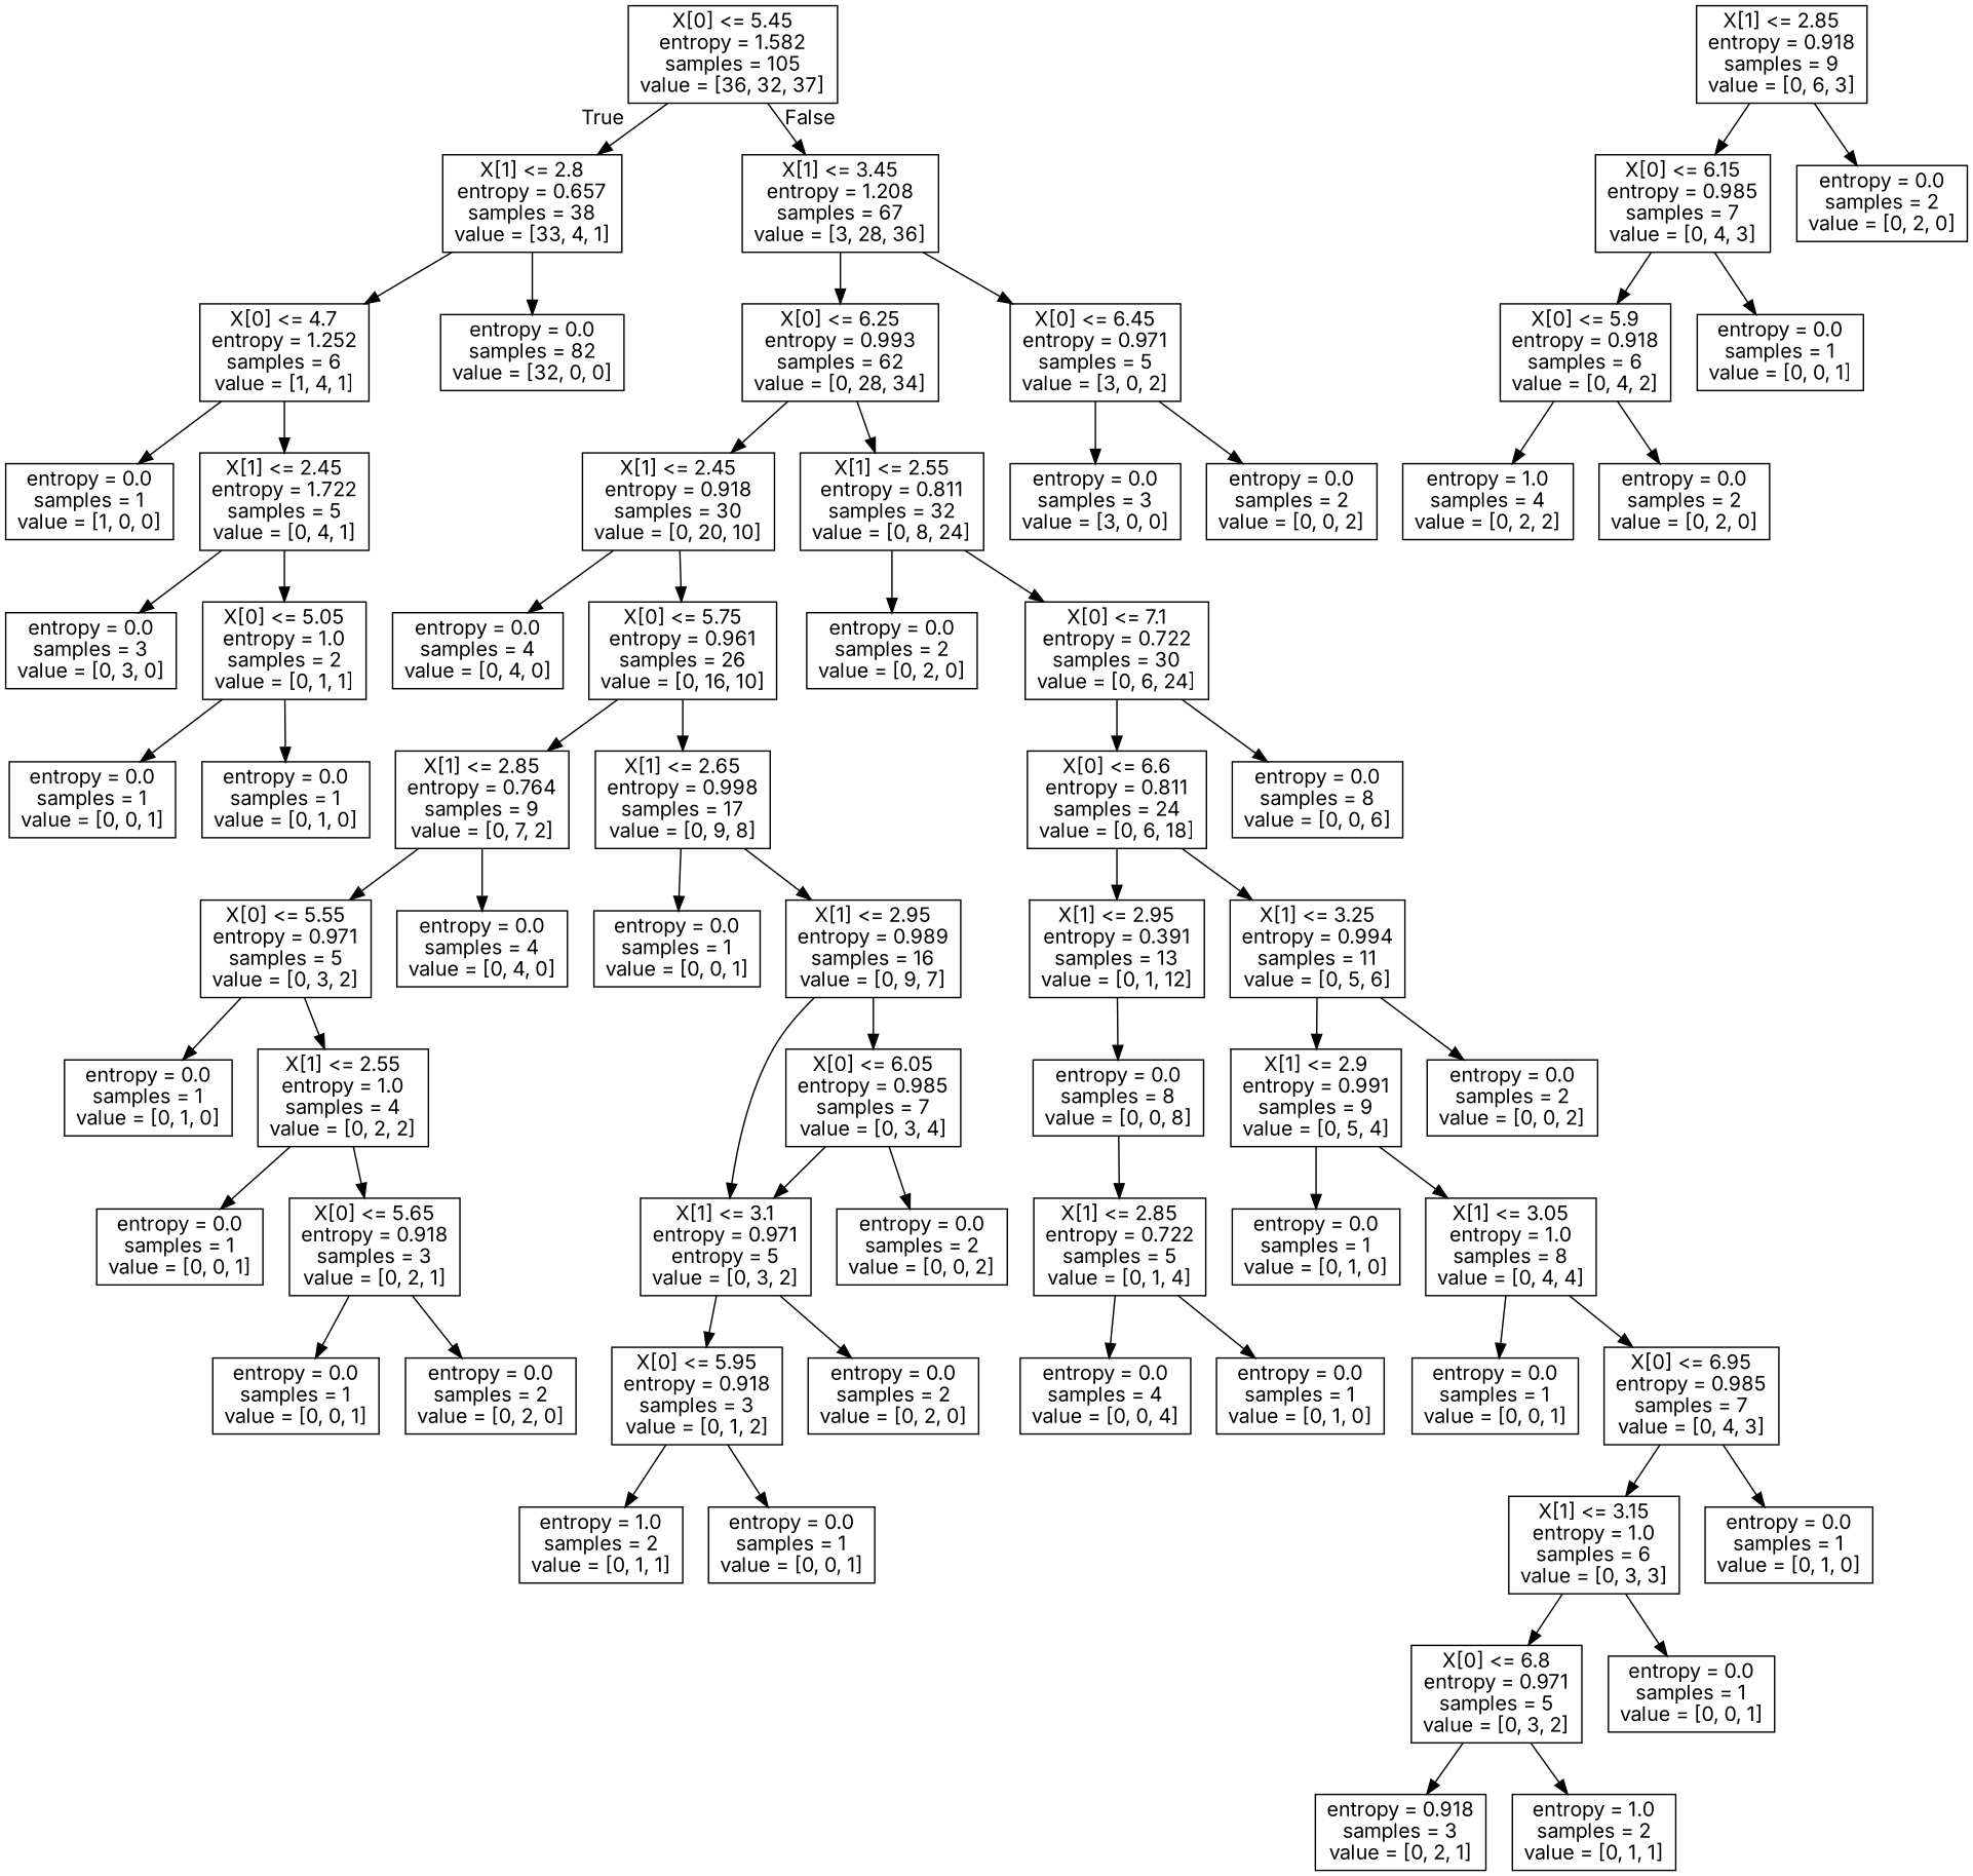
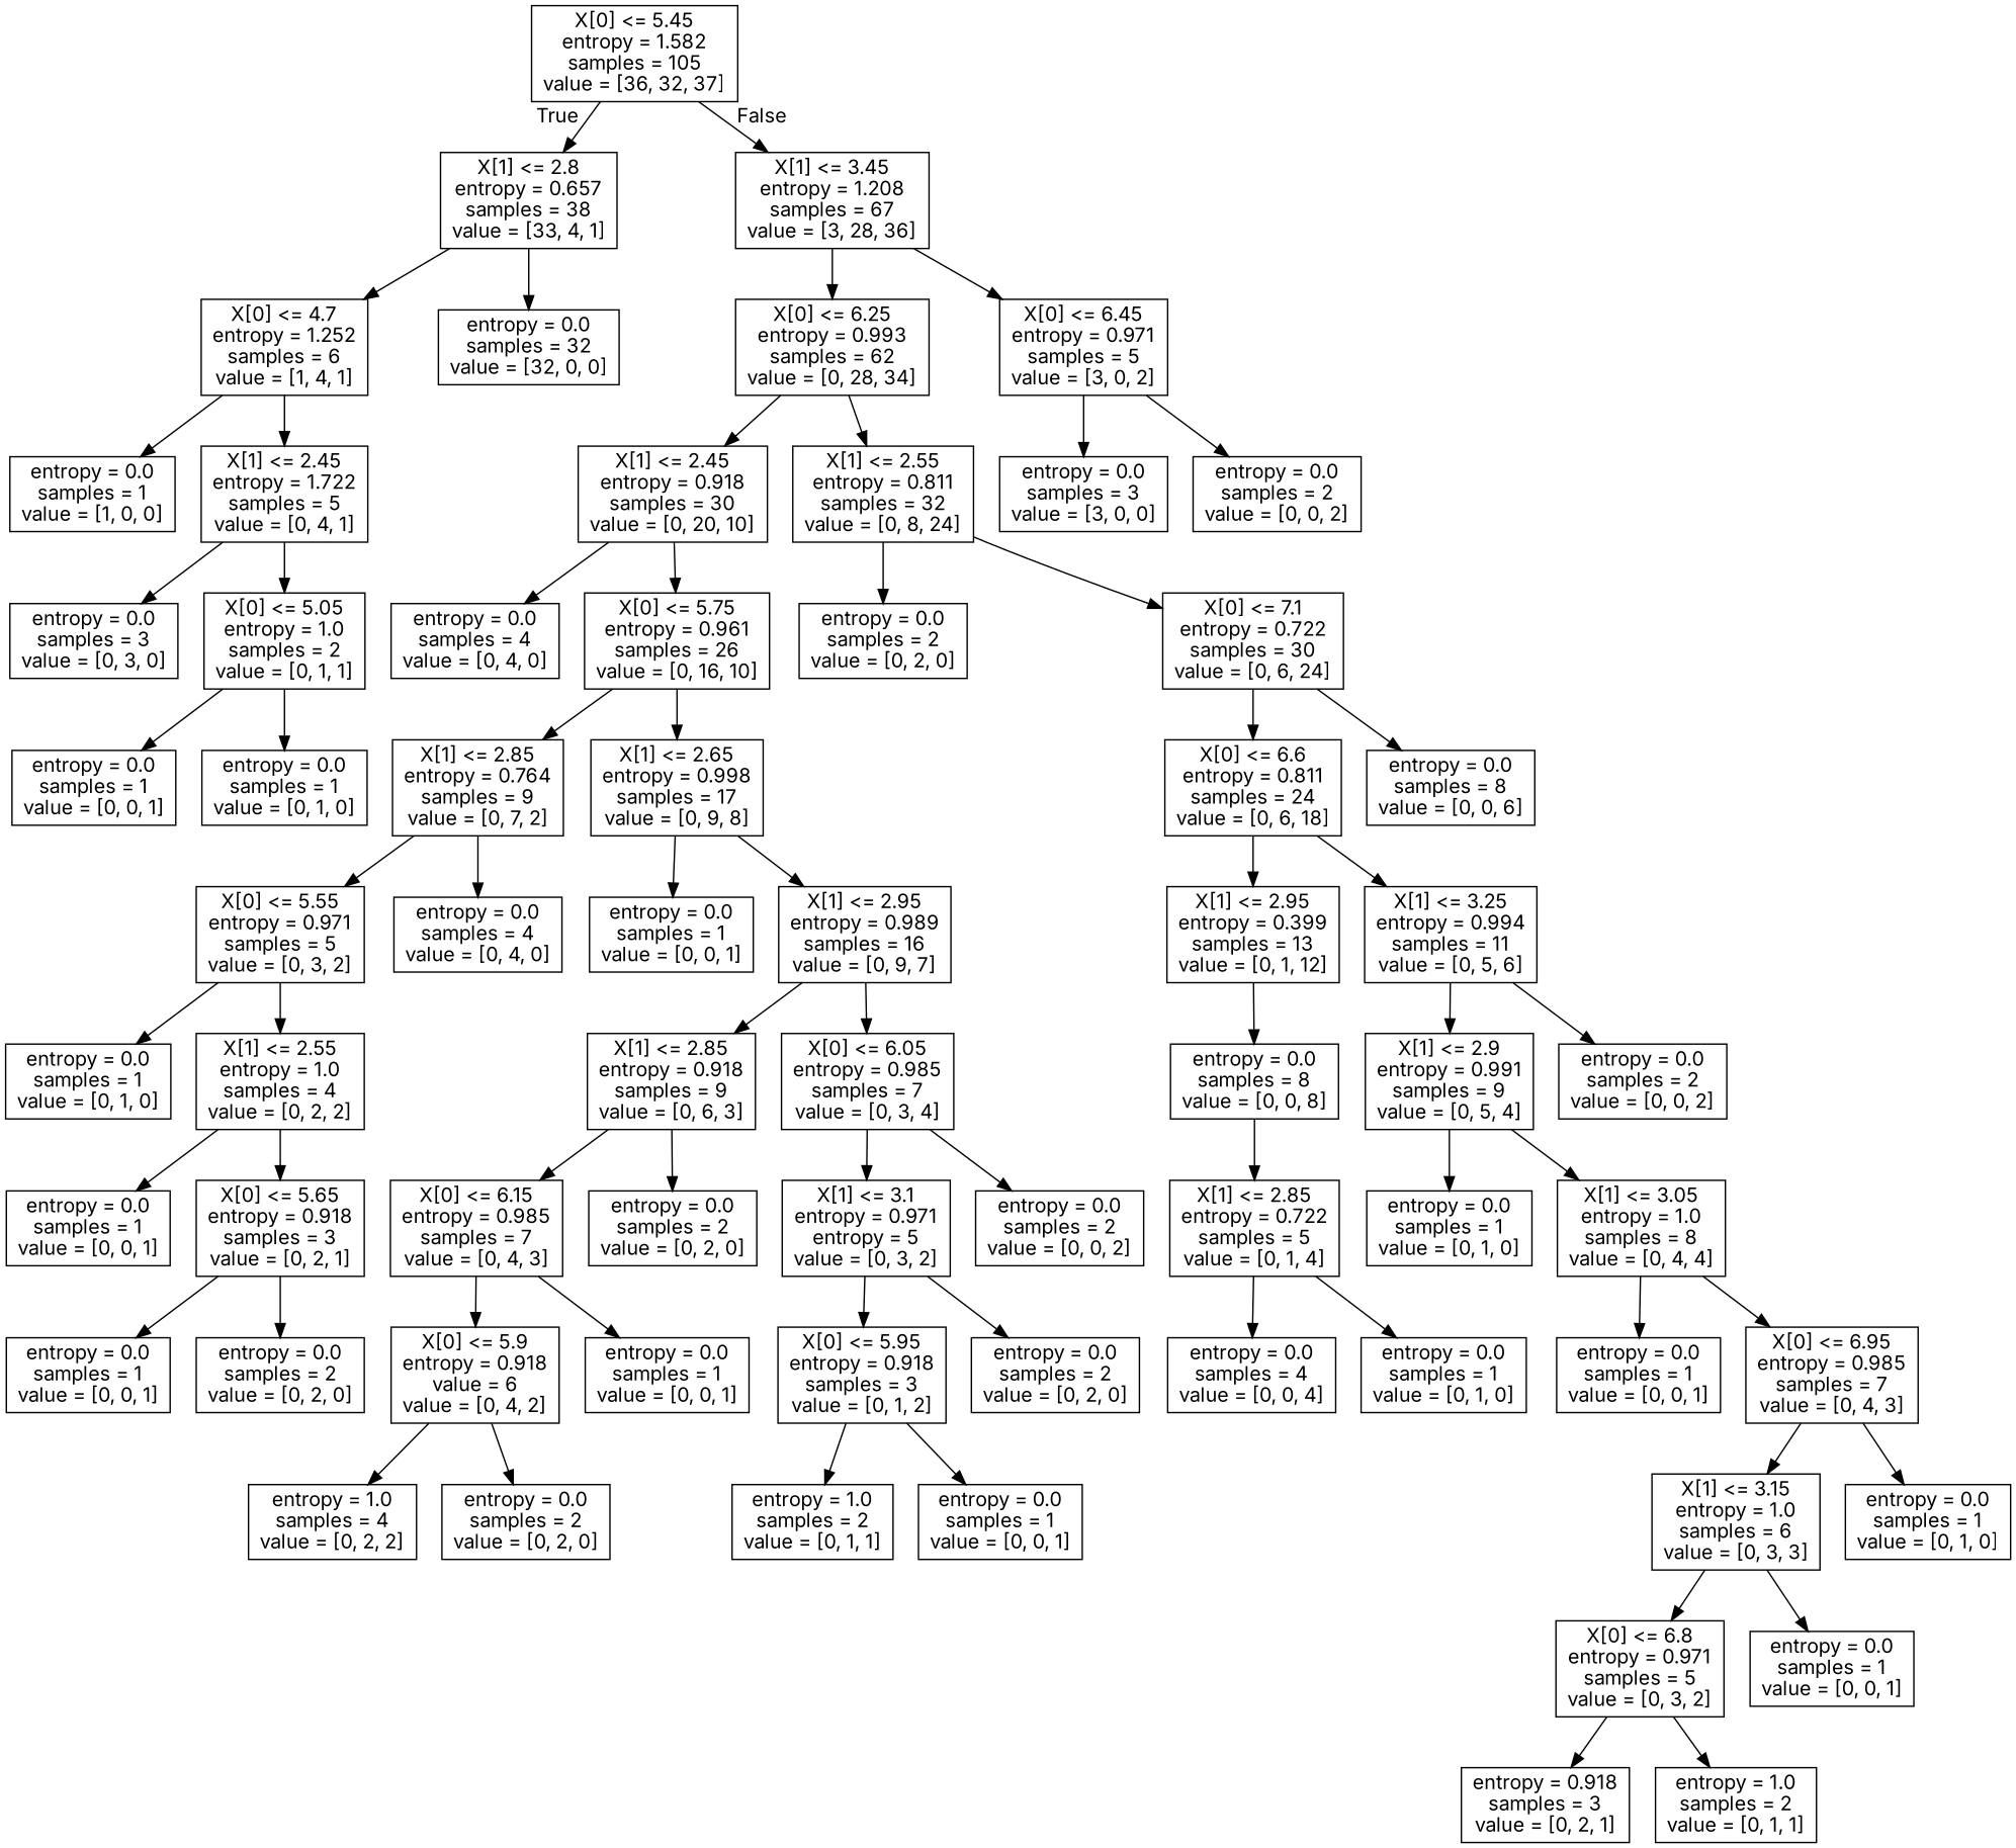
  digraph {
    fontname=Inter
    node [fontname=Inter shape=box]
    edge [fontname=Inter]
    n1 [label="X[0] <= 5.45\nentropy = 1.582\nsamples = 105\nvalue = [36, 32, 37]"]
    n2 [label="X[1] <= 2.8\nentropy = 0.657\nsamples = 38\nvalue = [33, 4, 1]"]
    n3 [label="X[1] <= 3.45\nentropy = 1.208\nsamples = 67\nvalue = [3, 28, 36]"]
    n4 [label="X[0] <= 4.7\nentropy = 1.252\nsamples = 6\nvalue = [1, 4, 1]"]
-   n5 [label="entropy = 0.0\nsamples = 82\nvalue = [32, 0, 0]"]
+   n5 [label="entropy = 0.0\nsamples = 32\nvalue = [32, 0, 0]"]
    n6 [label="X[0] <= 6.25\nentropy = 0.993\nsamples = 62\nvalue = [0, 28, 34]"]
    n7 [label="X[0] <= 6.45\nentropy = 0.971\nsamples = 5\nvalue = [3, 0, 2]"]
    n8 [label="entropy = 0.0\nsamples = 1\nvalue = [1, 0, 0]"]
    n9 [label="X[1] <= 2.45\nentropy = 1.722\nsamples = 5\nvalue = [0, 4, 1]"]
    n10 [label="entropy = 0.0\nsamples = 3\nvalue = [0, 3, 0]"]
    n11 [label="X[0] <= 5.05\nentropy = 1.0\nsamples = 2\nvalue = [0, 1, 1]"]
    n12 [label="entropy = 0.0\nsamples = 1\nvalue = [0, 0, 1]"]
    n13 [label="entropy = 0.0\nsamples = 1\nvalue = [0, 1, 0]"]
    n14 [label="X[1] <= 2.45\nentropy = 0.918\nsamples = 30\nvalue = [0, 20, 10]"]
    n15 [label="X[1] <= 2.55\nentropy = 0.811\nsamples = 32\nvalue = [0, 8, 24]"]
    n16 [label="entropy = 0.0\nsamples = 3\nvalue = [3, 0, 0]"]
    n17 [label="entropy = 0.0\nsamples = 2\nvalue = [0, 0, 2]"]
    n18 [label="entropy = 0.0\nsamples = 4\nvalue = [0, 4, 0]"]
    n19 [label="X[0] <= 5.75\nentropy = 0.961\nsamples = 26\nvalue = [0, 16, 10]"]
    n20 [label="entropy = 0.0\nsamples = 2\nvalue = [0, 2, 0]"]
    n21 [label="X[0] <= 7.1\nentropy = 0.722\nsamples = 30\nvalue = [0, 6, 24]"]
    n22 [label="X[1] <= 2.85\nentropy = 0.764\nsamples = 9\nvalue = [0, 7, 2]"]
    n23 [label="X[1] <= 2.65\nentropy = 0.998\nsamples = 17\nvalue = [0, 9, 8]"]
    n24 [label="X[0] <= 5.55\nentropy = 0.971\nsamples = 5\nvalue = [0, 3, 2]"]
    n25 [label="entropy = 0.0\nsamples = 4\nvalue = [0, 4, 0]"]
    n26 [label="entropy = 0.0\nsamples = 1\nvalue = [0, 0, 1]"]
    n27 [label="X[1] <= 2.95\nentropy = 0.989\nsamples = 16\nvalue = [0, 9, 7]"]
    n28 [label="entropy = 0.0\nsamples = 1\nvalue = [0, 1, 0]"]
    n29 [label="X[1] <= 2.55\nentropy = 1.0\nsamples = 4\nvalue = [0, 2, 2]"]
    n30 [label="entropy = 0.0\nsamples = 1\nvalue = [0, 0, 1]"]
    n31 [label="X[0] <= 5.65\nentropy = 0.918\nsamples = 3\nvalue = [0, 2, 1]"]
    n32 [label="entropy = 0.0\nsamples = 1\nvalue = [0, 0, 1]"]
    n33 [label="entropy = 0.0\nsamples = 2\nvalue = [0, 2, 0]"]
    n34 [label="X[1] <= 2.85\nentropy = 0.918\nsamples = 9\nvalue = [0, 6, 3]"]
    n35 [label="X[0] <= 6.05\nentropy = 0.985\nsamples = 7\nvalue = [0, 3, 4]"]
    n36 [label="X[0] <= 6.15\nentropy = 0.985\nsamples = 7\nvalue = [0, 4, 3]"]
    n37 [label="entropy = 0.0\nsamples = 2\nvalue = [0, 2, 0]"]
    n38 [label="X[1] <= 3.1\nentropy = 0.971\nentropy = 5\nvalue = [0, 3, 2]"]
    n39 [label="entropy = 0.0\nsamples = 2\nvalue = [0, 0, 2]"]
-   n40 [label="X[0] <= 5.9\nentropy = 0.918\nsamples = 6\nvalue = [0, 4, 2]"]
+   n40 [label="X[0] <= 5.9\nentropy = 0.918\nvalue = 6\nvalue = [0, 4, 2]"]
    n41 [label="entropy = 0.0\nsamples = 1\nvalue = [0, 0, 1]"]
    n42 [label="entropy = 1.0\nsamples = 4\nvalue = [0, 2, 2]"]
    n43 [label="entropy = 0.0\nsamples = 2\nvalue = [0, 2, 0]"]
    n44 [label="X[0] <= 5.95\nentropy = 0.918\nsamples = 3\nvalue = [0, 1, 2]"]
    n45 [label="entropy = 0.0\nsamples = 2\nvalue = [0, 2, 0]"]
    n46 [label="entropy = 1.0\nsamples = 2\nvalue = [0, 1, 1]"]
    n47 [label="entropy = 0.0\nsamples = 1\nvalue = [0, 0, 1]"]
    n48 [label="X[0] <= 6.6\nentropy = 0.811\nsamples = 24\nvalue = [0, 6, 18]"]
    n49 [label="entropy = 0.0\nsamples = 8\nvalue = [0, 0, 6]"]
-   n50 [label="X[1] <= 2.95\nentropy = 0.391\nsamples = 13\nvalue = [0, 1, 12]"]
+   n50 [label="X[1] <= 2.95\nentropy = 0.399\nsamples = 13\nvalue = [0, 1, 12]"]
    n51 [label="X[1] <= 3.25\nentropy = 0.994\nsamples = 11\nvalue = [0, 5, 6]"]
    n52 [label="entropy = 0.0\nsamples = 8\nvalue = [0, 0, 8]"]
    n53 [label="X[1] <= 2.9\nentropy = 0.991\nsamples = 9\nvalue = [0, 5, 4]"]
    n54 [label="entropy = 0.0\nsamples = 2\nvalue = [0, 0, 2]"]
    n55 [label="X[1] <= 2.85\nentropy = 0.722\nsamples = 5\nvalue = [0, 1, 4]"]
    n56 [label="entropy = 0.0\nsamples = 4\nvalue = [0, 0, 4]"]
    n57 [label="entropy = 0.0\nsamples = 1\nvalue = [0, 1, 0]"]
    n58 [label="entropy = 0.0\nsamples = 1\nvalue = [0, 1, 0]"]
    n59 [label="X[1] <= 3.05\nentropy = 1.0\nsamples = 8\nvalue = [0, 4, 4]"]
    n60 [label="entropy = 0.0\nsamples = 1\nvalue = [0, 0, 1]"]
    n61 [label="X[0] <= 6.95\nentropy = 0.985\nsamples = 7\nvalue = [0, 4, 3]"]
    n62 [label="X[1] <= 3.15\nentropy = 1.0\nsamples = 6\nvalue = [0, 3, 3]"]
    n63 [label="entropy = 0.0\nsamples = 1\nvalue = [0, 1, 0]"]
    n64 [label="X[0] <= 6.8\nentropy = 0.971\nsamples = 5\nvalue = [0, 3, 2]"]
    n65 [label="entropy = 0.0\nsamples = 1\nvalue = [0, 0, 1]"]
    n66 [label="entropy = 0.918\nsamples = 3\nvalue = [0, 2, 1]"]
    n67 [label="entropy = 1.0\nsamples = 2\nvalue = [0, 1, 1]"]
    n1 -> n2 [headlabel=True labelangle=45 labeldistance=2.5]
    n1 -> n3 [headlabel=False labelangle=-45 labeldistance=2.5]
    n2 -> n4
    n2 -> n5
    n3 -> n6
    n3 -> n7
    n4 -> n8
    n4 -> n9
    n6 -> n14
    n6 -> n15
    n7 -> n16
    n7 -> n17
    n9 -> n10
    n9 -> n11
    n11 -> n12
    n11 -> n13
    n14 -> n18
    n14 -> n19
    n15 -> n20
    n15 -> n21
    n19 -> n22
    n19 -> n23
    n21 -> n48
    n21 -> n49
    n22 -> n24
    n22 -> n25
    n23 -> n26
    n23 -> n27
    n24 -> n28
    n24 -> n29
-   n27 -> n38
+   n27 -> n34
    n27 -> n35
    n29 -> n30
    n29 -> n31
    n31 -> n32
    n31 -> n33
    n34 -> n36
    n34 -> n37
    n35 -> n38
    n35 -> n39
    n36 -> n40
    n36 -> n41
    n38 -> n44
    n38 -> n45
    n40 -> n42
    n40 -> n43
    n44 -> n46
    n44 -> n47
    n48 -> n50
    n48 -> n51
    n50 -> n52
    n51 -> n53
    n51 -> n54
    n52 -> n55
    n53 -> n58
    n53 -> n59
    n55 -> n56
    n55 -> n57
    n59 -> n60
    n59 -> n61
    n61 -> n62
    n61 -> n63
    n62 -> n64
    n62 -> n65
    n64 -> n66
    n64 -> n67
  }
